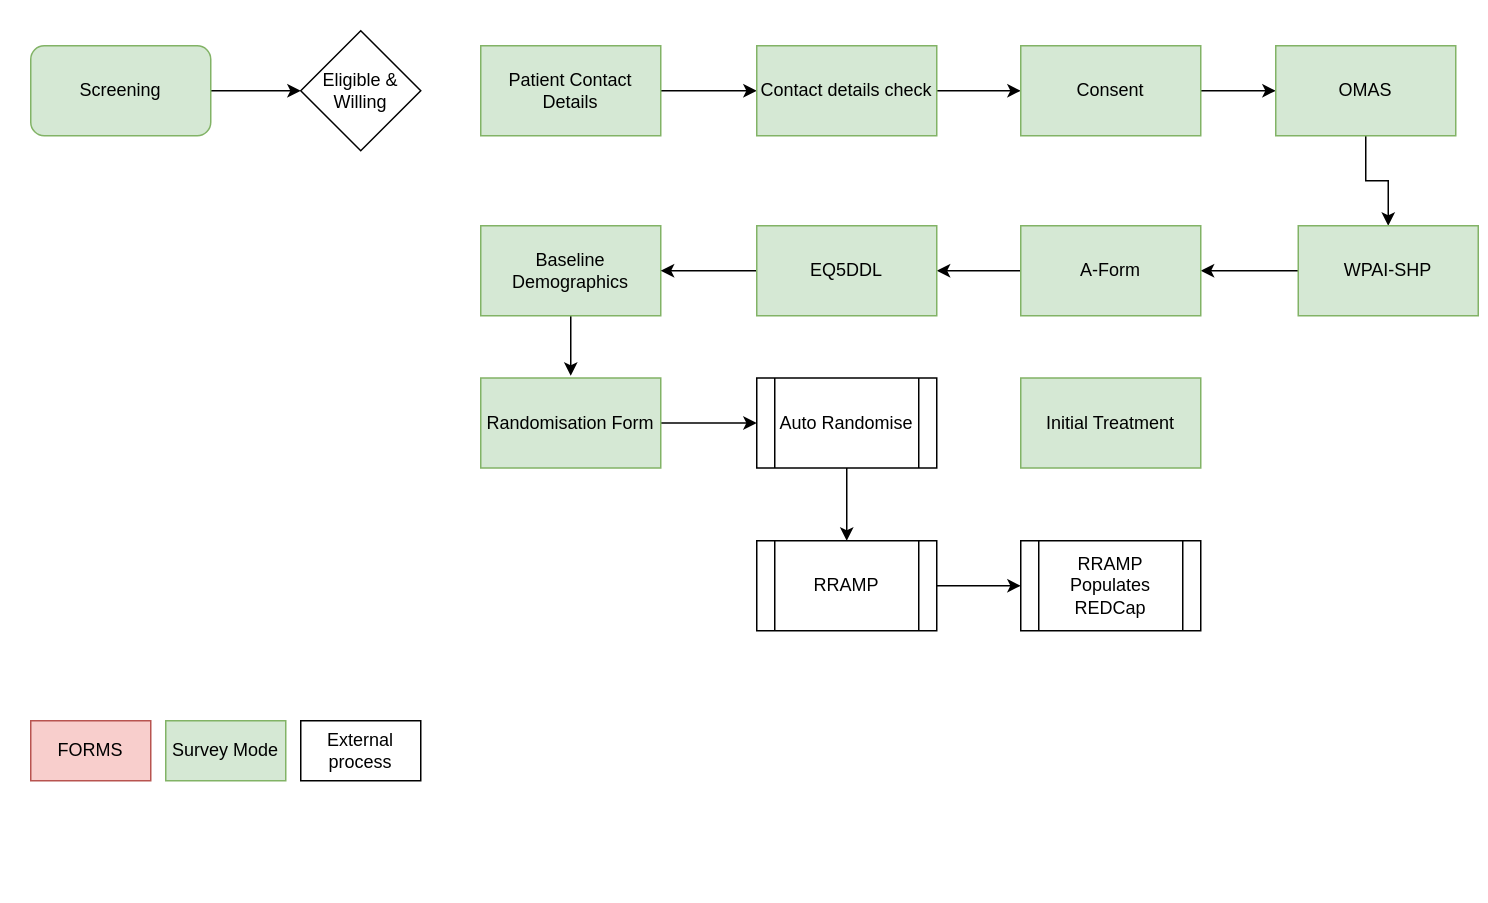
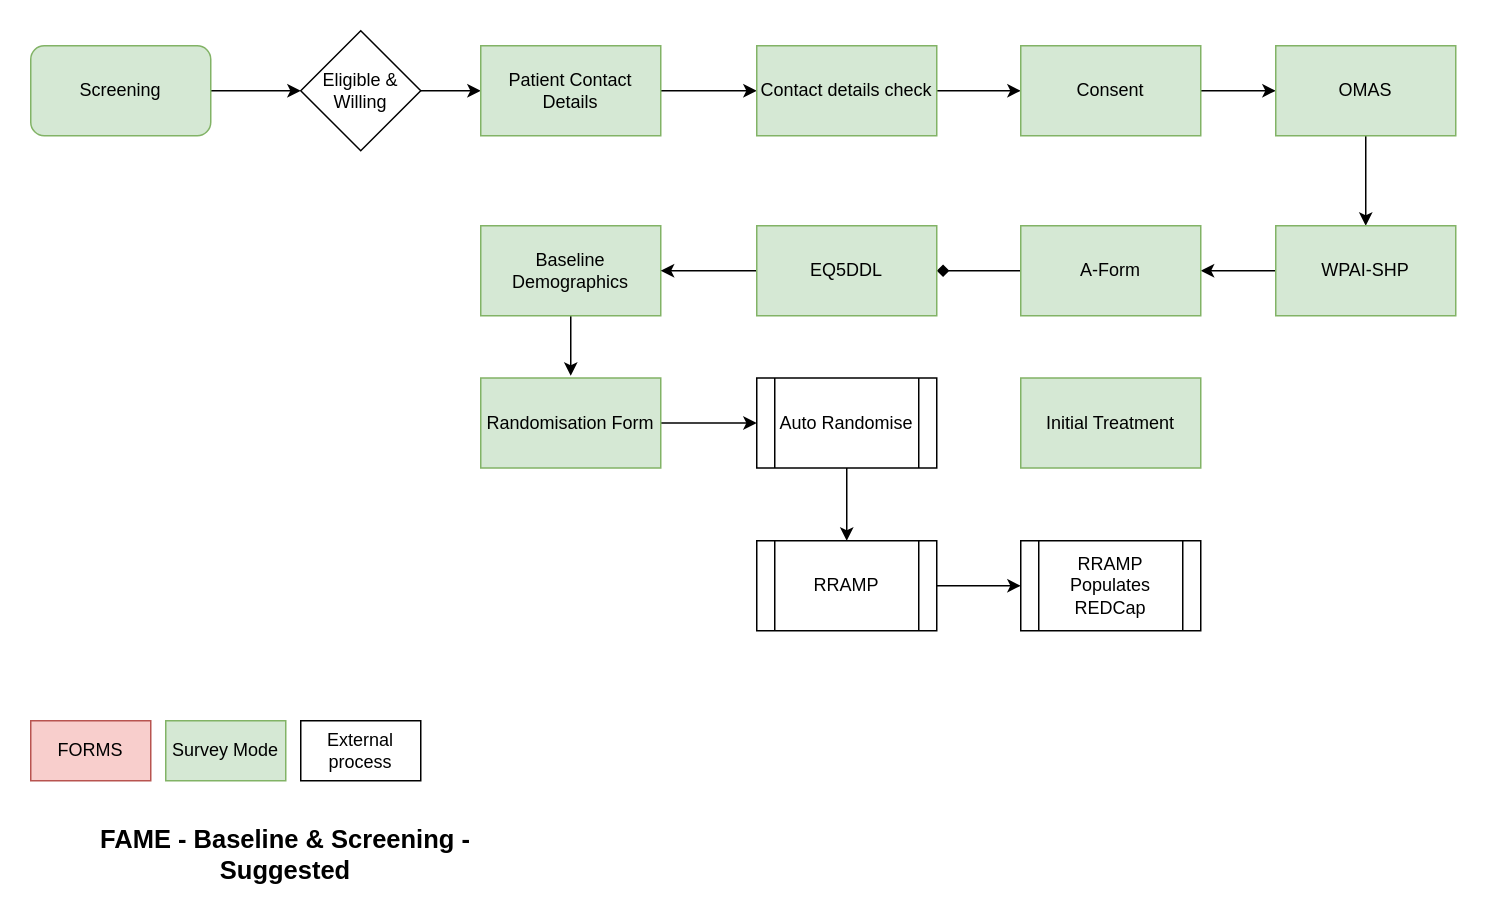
  <mxCell id="0" />
  <mxCell id="1" parent="0" />
  <mxCell id="2" style="edgeStyle=orthogonalEdgeStyle;rounded=0;orthogonalLoop=1;jettySize=auto;html=1;exitX=1;exitY=0.5;exitDx=0;exitDy=0;entryX=0;entryY=0.5;entryDx=0;entryDy=0;" edge="1" parent="1" source="3" target="7"><mxGeometry relative="1" as="geometry" /></mxCell>
  <mxCell id="3" value="Screening" style="rounded=1;whiteSpace=wrap;html=1;fillColor=#d5e8d4;strokeColor=#82b366;" vertex="1" parent="1"><mxGeometry x="20" y="30" width="120" height="60" as="geometry" /></mxCell>
  <mxCell id="4" style="edgeStyle=orthogonalEdgeStyle;rounded=0;orthogonalLoop=1;jettySize=auto;html=1;exitX=0.5;exitY=1;exitDx=0;exitDy=0;entryX=0.5;entryY=0;entryDx=0;entryDy=0;fontSize=17;" edge="1" parent="1" source="5" target="9"><mxGeometry relative="1" as="geometry" /></mxCell>
  <mxCell id="5" value="Auto Randomise" style="shape=process;whiteSpace=wrap;html=1;backgroundOutline=1;" vertex="1" parent="1"><mxGeometry x="504" y="251.5" width="120" height="60" as="geometry" /></mxCell>
+ <mxCell id="6" style="edgeStyle=orthogonalEdgeStyle;rounded=0;orthogonalLoop=1;jettySize=auto;html=1;exitX=1;exitY=0.5;exitDx=0;exitDy=0;entryX=0;entryY=0.5;entryDx=0;entryDy=0;fontSize=17;" edge="1" parent="1" source="7" target="12"><mxGeometry relative="1" as="geometry" /></mxCell>
  <mxCell id="7" value="Eligible &amp;amp; Willing" style="rhombus;whiteSpace=wrap;html=1;" vertex="1" parent="1"><mxGeometry x="200" y="20" width="80" height="80" as="geometry" /></mxCell>
  <mxCell id="8" style="edgeStyle=orthogonalEdgeStyle;rounded=0;orthogonalLoop=1;jettySize=auto;html=1;exitX=1;exitY=0.5;exitDx=0;exitDy=0;entryX=0;entryY=0.5;entryDx=0;entryDy=0;fontSize=17;" edge="1" parent="1" source="9" target="10"><mxGeometry relative="1" as="geometry" /></mxCell>
  <mxCell id="9" value="RRAMP" style="shape=process;whiteSpace=wrap;html=1;backgroundOutline=1;" vertex="1" parent="1"><mxGeometry x="504" y="360" width="120" height="60" as="geometry" /></mxCell>
  <mxCell id="10" value="RRAMP Populates REDCap" style="shape=process;whiteSpace=wrap;html=1;backgroundOutline=1;" vertex="1" parent="1"><mxGeometry x="680" y="360" width="120" height="60" as="geometry" /></mxCell>
  <mxCell id="11" style="edgeStyle=orthogonalEdgeStyle;rounded=0;orthogonalLoop=1;jettySize=auto;html=1;exitX=1;exitY=0.5;exitDx=0;exitDy=0;entryX=0;entryY=0.5;entryDx=0;entryDy=0;" edge="1" parent="1" source="12" target="14"><mxGeometry relative="1" as="geometry" /></mxCell>
  <mxCell id="12" value="Patient Contact Details" style="rounded=0;whiteSpace=wrap;html=1;fillColor=#d5e8d4;strokeColor=#82b366;" vertex="1" parent="1"><mxGeometry x="320" y="30" width="120" height="60" as="geometry" /></mxCell>
  <mxCell id="13" style="edgeStyle=orthogonalEdgeStyle;rounded=0;orthogonalLoop=1;jettySize=auto;html=1;exitX=1;exitY=0.5;exitDx=0;exitDy=0;entryX=0;entryY=0.5;entryDx=0;entryDy=0;" edge="1" parent="1" source="14" target="16"><mxGeometry relative="1" as="geometry" /></mxCell>
  <mxCell id="14" value="Contact details check" style="rounded=0;whiteSpace=wrap;html=1;fillColor=#d5e8d4;strokeColor=#82b366;" vertex="1" parent="1"><mxGeometry x="504" y="30" width="120" height="60" as="geometry" /></mxCell>
  <mxCell id="15" style="edgeStyle=orthogonalEdgeStyle;rounded=0;orthogonalLoop=1;jettySize=auto;html=1;exitX=1;exitY=0.5;exitDx=0;exitDy=0;entryX=0;entryY=0.5;entryDx=0;entryDy=0;fontSize=17;" edge="1" parent="1" source="16" target="23"><mxGeometry relative="1" as="geometry" /></mxCell>
  <mxCell id="16" value="Consent" style="rounded=0;whiteSpace=wrap;html=1;fillColor=#d5e8d4;strokeColor=#82b366;" vertex="1" parent="1"><mxGeometry x="680" y="30" width="120" height="60" as="geometry" /></mxCell>
  <mxCell id="17" value="FORMS" style="rounded=0;whiteSpace=wrap;html=1;fillColor=#f8cecc;strokeColor=#b85450;" vertex="1" parent="1"><mxGeometry x="20" y="480" width="80" height="40" as="geometry" /></mxCell>
  <mxCell id="18" value="Survey Mode" style="rounded=0;whiteSpace=wrap;html=1;fillColor=#d5e8d4;strokeColor=#82b366;" vertex="1" parent="1"><mxGeometry x="110" y="480" width="80" height="40" as="geometry" /></mxCell>
  <mxCell id="19" value="External process" style="rounded=0;whiteSpace=wrap;html=1;" vertex="1" parent="1"><mxGeometry x="200" y="480" width="80" height="40" as="geometry" /></mxCell>
  <mxCell id="20" style="edgeStyle=orthogonalEdgeStyle;rounded=0;orthogonalLoop=1;jettySize=auto;html=1;exitX=0.5;exitY=1;exitDx=0;exitDy=0;fontSize=17;" edge="1" parent="1" source="21"><mxGeometry relative="1" as="geometry"><mxPoint x="380" y="250" as="targetPoint" /></mxGeometry></mxCell>
  <mxCell id="21" value="Baseline Demographics" style="rounded=0;whiteSpace=wrap;html=1;fillColor=#d5e8d4;strokeColor=#82b366;" vertex="1" parent="1"><mxGeometry x="320" y="150" width="120" height="60" as="geometry" /></mxCell>
  <mxCell id="22" style="edgeStyle=orthogonalEdgeStyle;rounded=0;orthogonalLoop=1;jettySize=auto;html=1;exitX=0.5;exitY=1;exitDx=0;exitDy=0;entryX=0.5;entryY=0;entryDx=0;entryDy=0;" edge="1" parent="1" source="23" target="25"><mxGeometry relative="1" as="geometry" /></mxCell>
  <mxCell id="23" value="OMAS" style="rounded=0;whiteSpace=wrap;html=1;fillColor=#d5e8d4;strokeColor=#82b366;" vertex="1" parent="1"><mxGeometry x="850" y="30" width="120" height="60" as="geometry" /></mxCell>
  <mxCell id="24" style="edgeStyle=orthogonalEdgeStyle;rounded=0;orthogonalLoop=1;jettySize=auto;html=1;exitX=0;exitY=0.5;exitDx=0;exitDy=0;" edge="1" parent="1" source="25" target="27"><mxGeometry relative="1" as="geometry" /></mxCell>
- <mxCell id="25" value="WPAI-SHP" style="rounded=0;whiteSpace=wrap;html=1;fillColor=#d5e8d4;strokeColor=#82b366;" vertex="1" parent="1"><mxGeometry x="865" y="150" width="120" height="60" as="geometry" /></mxCell>
- <mxCell id="26" style="edgeStyle=orthogonalEdgeStyle;rounded=0;orthogonalLoop=1;jettySize=auto;html=1;exitX=0;exitY=0.5;exitDx=0;exitDy=0;entryX=1;entryY=0.5;entryDx=0;entryDy=0;" edge="1" parent="1" source="27" target="29"><mxGeometry relative="1" as="geometry" /></mxCell>
+ <mxCell id="25" value="WPAI-SHP" style="rounded=0;whiteSpace=wrap;html=1;fillColor=#d5e8d4;strokeColor=#82b366;" vertex="1" parent="1"><mxGeometry x="850" y="150" width="120" height="60" as="geometry" /></mxCell>
+ <mxCell id="26" style="edgeStyle=orthogonalEdgeStyle;rounded=0;orthogonalLoop=1;jettySize=auto;html=1;exitX=0;exitY=0.5;exitDx=0;exitDy=0;entryX=1;entryY=0.5;entryDx=0;entryDy=0;endArrow=diamond;" edge="1" parent="1" source="27" target="29"><mxGeometry relative="1" as="geometry" /></mxCell>
  <mxCell id="27" value="A-Form" style="rounded=0;whiteSpace=wrap;html=1;fillColor=#d5e8d4;strokeColor=#82b366;" vertex="1" parent="1"><mxGeometry x="680" y="150" width="120" height="60" as="geometry" /></mxCell>
  <mxCell id="28" style="edgeStyle=orthogonalEdgeStyle;rounded=0;orthogonalLoop=1;jettySize=auto;html=1;exitX=0;exitY=0.5;exitDx=0;exitDy=0;entryX=1;entryY=0.5;entryDx=0;entryDy=0;fontSize=17;" edge="1" parent="1" source="29" target="21"><mxGeometry relative="1" as="geometry" /></mxCell>
  <mxCell id="29" value="EQ5DDL" style="rounded=0;whiteSpace=wrap;html=1;fillColor=#d5e8d4;strokeColor=#82b366;" vertex="1" parent="1"><mxGeometry x="504" y="150" width="120" height="60" as="geometry" /></mxCell>
  <mxCell id="30" style="edgeStyle=orthogonalEdgeStyle;rounded=0;orthogonalLoop=1;jettySize=auto;html=1;exitX=1;exitY=0.5;exitDx=0;exitDy=0;entryX=0;entryY=0.5;entryDx=0;entryDy=0;fontSize=17;" edge="1" parent="1" source="31" target="5"><mxGeometry relative="1" as="geometry" /></mxCell>
  <mxCell id="31" value="Randomisation Form" style="rounded=0;whiteSpace=wrap;html=1;fillColor=#d5e8d4;strokeColor=#82b366;" vertex="1" parent="1"><mxGeometry x="320" y="251.5" width="120" height="60" as="geometry" /></mxCell>
  <mxCell id="32" value="Initial Treatment" style="rounded=0;whiteSpace=wrap;html=1;fillColor=#d5e8d4;strokeColor=#82b366;" vertex="1" parent="1"><mxGeometry x="680" y="251.5" width="120" height="60" as="geometry" /></mxCell>
+ <mxCell id="33" value="FAME - Baseline &amp;amp; Screening - Suggested" style="text;html=1;strokeColor=none;fillColor=none;align=center;verticalAlign=middle;whiteSpace=wrap;rounded=0;fontSize=17;fontStyle=1" vertex="1" parent="1"><mxGeometry x="20" y="560" width="340" height="20" as="geometry" /></mxCell>
